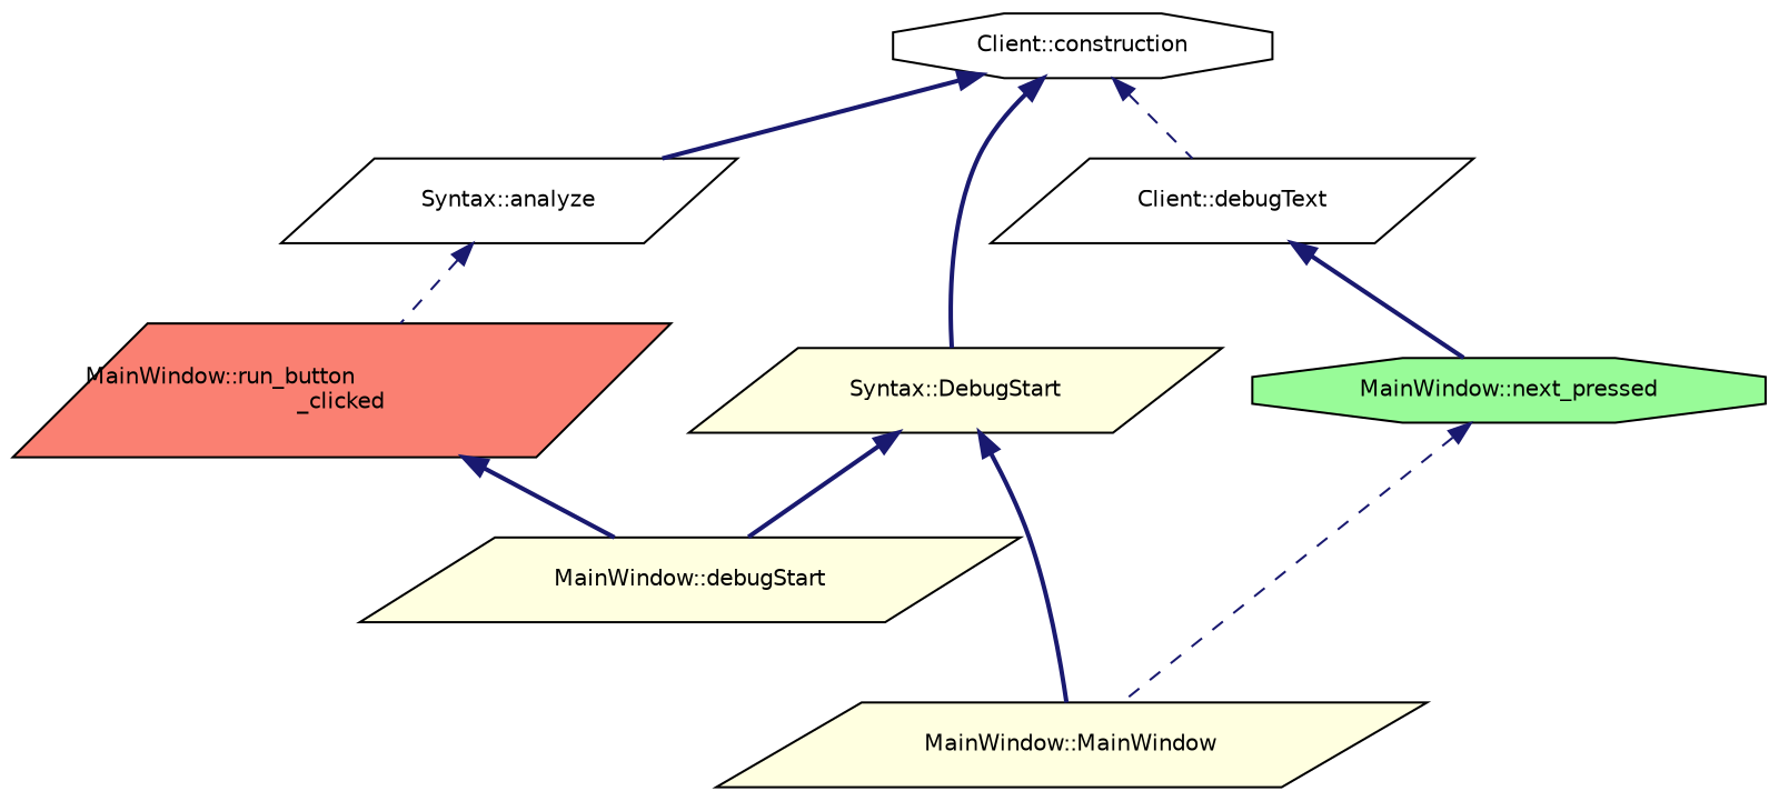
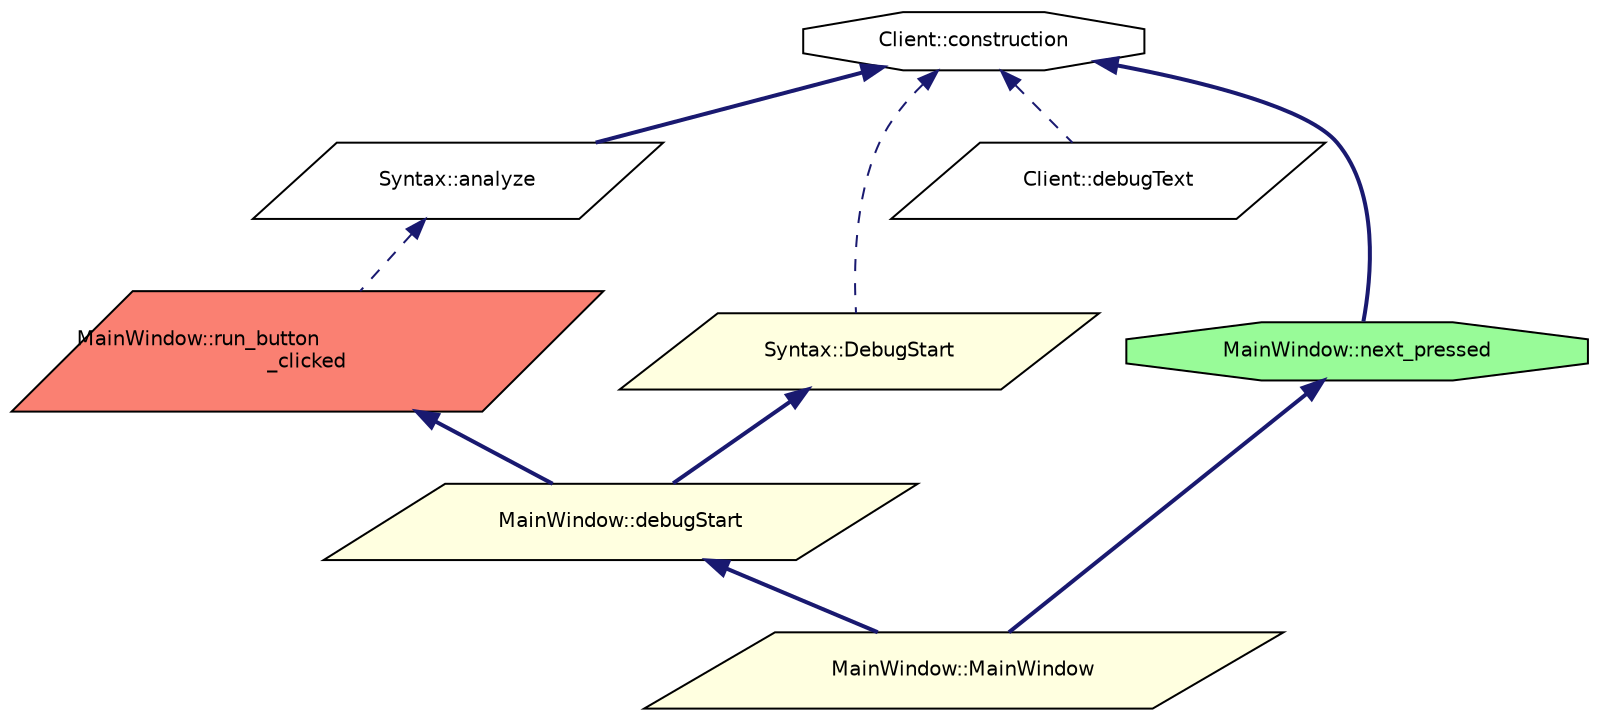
  digraph {
    rankdir=TB
    node [color=black fillcolor=white fontname=Helvetica fontsize=10 shape=parallelogram style=filled]
    edge [color=midnightblue dir=back fontname=Helvetica fontsize=10 labelfontname=Helvetica labelfontsize=10 style=bold]
    n1 [fontcolor=black height=0.2 label="Client::construction" shape=octagon width=0.4]
    n2 [height=0.2 label="Syntax::analyze" width=0.4]
    n3 [fillcolor=lightyellow height=0.2 label="Syntax::DebugStart" width=0.4]
    n4 [height=0.2 label="Client::debugText" width=0.4]
    n5 [fillcolor=salmon height=0.2 label="MainWindow::run_button\l_clicked" width=0.4]
    n6 [fillcolor=lightyellow height=0.2 label="MainWindow::debugStart" width=0.4]
    n7 [fillcolor=palegreen height=0.2 label="MainWindow::next_pressed" shape=octagon width=0.4]
    n8 [fillcolor=lightyellow height=0.2 label="MainWindow::MainWindow" width=0.4]
    n1 -> n2
-   n1 -> n3
+   n1 -> n3 [style=dashed]
    n1 -> n4 [style=dashed]
    n2 -> n5 [style=dashed]
    n3 -> n6
-   n4 -> n7
+   n1 -> n7
    n5 -> n6
-   n3 -> n8
-   n7 -> n8 [style=dashed]
+   n6 -> n8
+   n7 -> n8
  }
